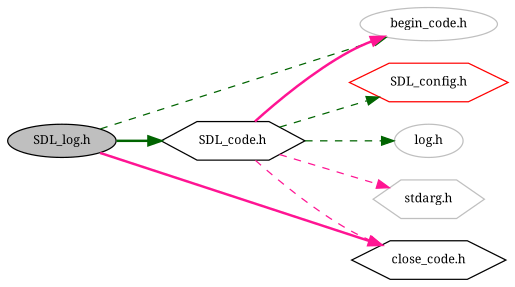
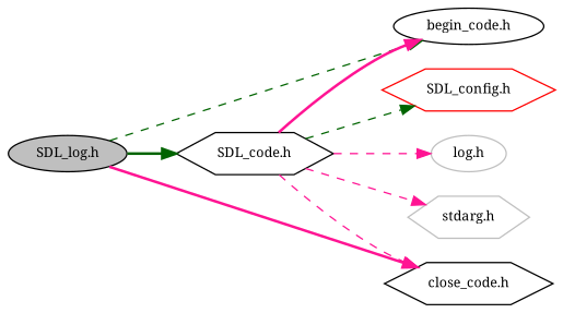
  digraph {
    fontname="Noto Serif"
    rankdir=LR
    node [color=black fillcolor=white fontname="Noto Serif" fontsize=10 shape=hexagon style=filled]
    edge [color=darkgreen fontname="Noto Serif" fontsize=10 labelfontname=FreeSans labelfontsize=10 style=dashed]
    n1 [fillcolor=grey75 fontcolor=black height=0.2 label="SDL_log.h" shape=ellipse width=0.4]
    n2 [height=0.2 label="SDL_code.h" width=0.4]
-   n3 [color=grey75 height=0.2 label="begin_code.h" shape=ellipse width=0.4]
+   n3 [height=0.2 label="begin_code.h" shape=ellipse width=0.4]
    n4 [height=0.2 label="close_code.h" width=0.4]
    n5 [color=red height=0.2 label="SDL_config.h" width=0.4]
    n6 [color=grey75 height=0.2 label="log.h" shape=ellipse width=0.4]
    n7 [color=grey75 height=0.2 label="stdarg.h" width=0.4]
    n1 -> n2 [style=bold]
    n1 -> n3
    n1 -> n4 [color=deeppink style=bold]
    n2 -> n3 [color=deeppink style=bold]
    n2 -> n4 [color=deeppink]
    n2 -> n5
-   n2 -> n6
+   n2 -> n6 [color=deeppink]
    n2 -> n7 [color=deeppink]
  }
